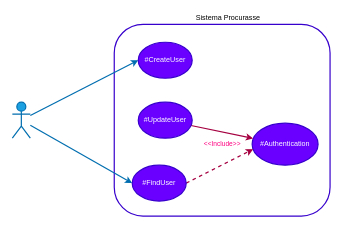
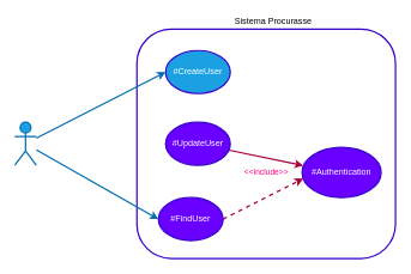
  <mxCell id="0" />
  <mxCell id="1" parent="0" />
  <mxCell id="2" value="" style="group;movable=1;resizable=1;rotatable=1;deletable=1;editable=1;connectable=1;strokeWidth=2;" vertex="1" connectable="0" parent="1"><mxGeometry x="190" y="20" width="360" height="340" as="geometry" /></mxCell>
  <mxCell id="3" value="Sistema Procurasse" style="text;html=1;align=center;verticalAlign=middle;whiteSpace=wrap;rounded=0;movable=0;resizable=0;rotatable=0;deletable=0;editable=0;connectable=0;strokeWidth=2;" vertex="1" parent="2"><mxGeometry x="120" width="140" height="20" as="geometry" /></mxCell>
  <mxCell id="4" value="" style="rounded=1;whiteSpace=wrap;html=1;movable=1;resizable=1;rotatable=1;deletable=1;editable=1;connectable=1;strokeWidth=2;strokeColor=#3700CC;fontColor=#ffffff;fillColor=none;" vertex="1" parent="2"><mxGeometry y="20" width="360" height="320" as="geometry" /></mxCell>
  <mxCell id="5" style="rounded=0;orthogonalLoop=1;jettySize=auto;html=1;entryX=0;entryY=0.5;entryDx=0;entryDy=0;fillColor=#1ba1e2;strokeColor=#006EAF;movable=0;resizable=0;rotatable=0;deletable=0;editable=0;connectable=0;strokeWidth=2;" edge="1" parent="1" source="7" target="11"><mxGeometry relative="1" as="geometry" /></mxCell>
  <mxCell id="6" style="edgeStyle=none;rounded=0;orthogonalLoop=1;jettySize=auto;html=1;entryX=0;entryY=0.5;entryDx=0;entryDy=0;fillColor=#1ba1e2;strokeColor=#006EAF;movable=0;resizable=0;rotatable=0;deletable=0;editable=0;connectable=0;strokeWidth=2;" edge="1" parent="1" source="7" target="8"><mxGeometry relative="1" as="geometry" /></mxCell>
  <mxCell id="7" value="#User" style="shape=umlActor;verticalLabelPosition=bottom;verticalAlign=top;html=1;outlineConnect=0;fillColor=#1ba1e2;strokeColor=#006EAF;fontColor=#ffffff;movable=0;resizable=0;rotatable=0;deletable=0;editable=0;connectable=0;strokeWidth=2;" vertex="1" parent="1"><mxGeometry x="20" y="170" width="30" height="60" as="geometry" /></mxCell>
- <mxCell id="8" value="#CreateUser" style="ellipse;whiteSpace=wrap;html=1;fillColor=#6a00ff;strokeColor=#3700CC;fontColor=#ffffff;movable=0;resizable=0;rotatable=0;deletable=0;editable=0;connectable=0;strokeWidth=2;" vertex="1" parent="1"><mxGeometry x="230" y="70" width="90" height="60" as="geometry" /></mxCell>
+ <mxCell id="8" value="#CreateUser" style="ellipse;whiteSpace=wrap;html=1;fillColor=#1ba1e2;strokeColor=#3700CC;fontColor=#ffffff;movable=0;resizable=0;rotatable=0;deletable=0;editable=0;connectable=0;strokeWidth=2;" vertex="1" parent="1"><mxGeometry x="230" y="70" width="90" height="60" as="geometry" /></mxCell>
  <mxCell id="9" value="#Authentication" style="ellipse;whiteSpace=wrap;html=1;fillColor=#6a00ff;strokeColor=#3700CC;fontColor=#ffffff;movable=0;resizable=0;rotatable=0;deletable=0;editable=0;connectable=0;strokeWidth=2;" vertex="1" parent="1"><mxGeometry x="420" y="205" width="110" height="70" as="geometry" /></mxCell>
  <mxCell id="10" value="&amp;lt;&amp;lt;Include&amp;gt;&amp;gt;" style="edgeStyle=none;rounded=0;orthogonalLoop=1;jettySize=auto;html=1;exitX=1;exitY=0.5;exitDx=0;exitDy=0;entryX=0.015;entryY=0.62;entryDx=0;entryDy=0;dashed=1;entryPerimeter=0;fillColor=#d80073;strokeColor=#A50040;fontColor=#FF0080;movable=0;resizable=0;rotatable=0;deletable=0;editable=0;connectable=0;strokeWidth=2;" edge="1" parent="1" source="11" target="9"><mxGeometry x="0.325" y="31" relative="1" as="geometry"><mxPoint as="offset" /></mxGeometry></mxCell>
  <mxCell id="11" value="#FindUser" style="ellipse;whiteSpace=wrap;html=1;fillColor=#6a00ff;strokeColor=#3700CC;fontColor=#ffffff;movable=0;resizable=0;rotatable=0;deletable=0;editable=0;connectable=0;strokeWidth=2;" vertex="1" parent="1"><mxGeometry x="220" y="275" width="90" height="60" as="geometry" /></mxCell>
  <mxCell id="12" style="edgeStyle=none;rounded=0;orthogonalLoop=1;jettySize=auto;html=1;dashed=0;entryX=0.015;entryY=0.362;entryDx=0;entryDy=0;entryPerimeter=0;fillColor=#d80073;strokeColor=#A50040;movable=0;resizable=0;rotatable=0;deletable=0;editable=0;connectable=0;strokeWidth=2;" edge="1" parent="1" source="13" target="9"><mxGeometry relative="1" as="geometry" /></mxCell>
  <mxCell id="13" value="#UpdateUser" style="ellipse;whiteSpace=wrap;html=1;fillColor=#6a00ff;strokeColor=#3700CC;fontColor=#ffffff;movable=0;resizable=0;rotatable=0;deletable=0;editable=0;connectable=0;strokeWidth=2;" vertex="1" parent="1"><mxGeometry x="230" y="170" width="90" height="60" as="geometry" /></mxCell>
